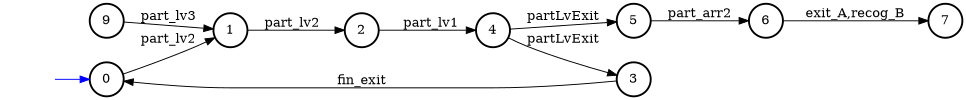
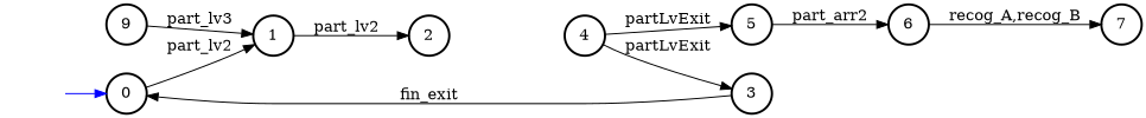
  digraph {
    rankdir=LR
    node [constraint=false peripheries=1 shape=circle style=bold]
    n1 [label=0]
    n2 [label=1]
    n3 [label=2]
    n4 [label=4]
    n5 [label=3]
    n6 [label=5]
    n7 [label=6]
    n8 [label=7]
    n9 [label=9]
    " " [shape=plaintext peripheries=""]
    n1 -> n2 [label=part_lv2]
    n2 -> n3 [label=part_lv2]
-   n3 -> n4 [label=part_lv1]
    n4 -> n5 [label=partLvExit]
    n4 -> n6 [label=partLvExit]
    n5 -> n1 [label=fin_exit]
    n6 -> n7 [label=part_arr2]
-   n7 -> n8 [label="exit_A,recog_B"]
+   n7 -> n8 [label="recog_A,recog_B"]
    n9 -> n2 [label=part_lv3]
    " " -> n1 [color=blue]
  }
